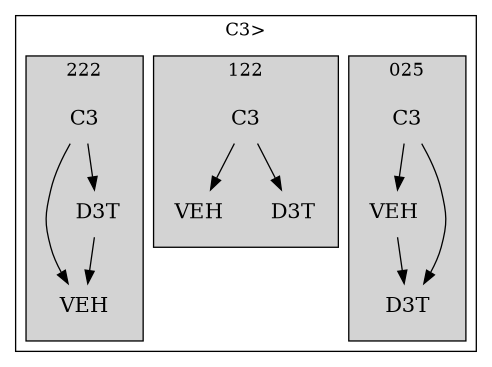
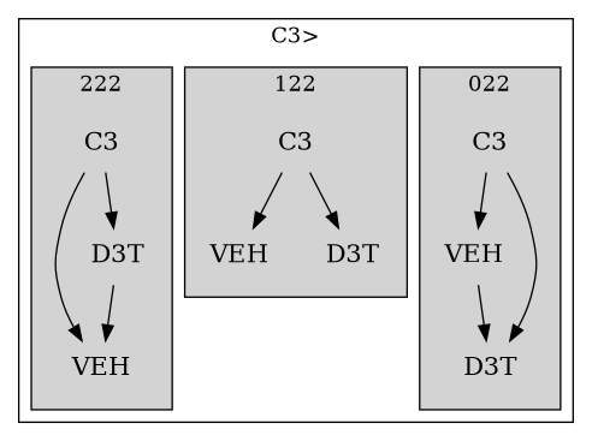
  strict digraph {
    compound=false
    labelloc=t
    node [fontsize=16 shape=plaintext]
    n1 [label=VEH]
    n2 [label=D3T]
    n3 [label=C3]
    n4 [label=VEH]
    n5 [label=D3T]
    n6 [label=C3]
    n7 [label=VEH]
    n8 [label=D3T]
    n9 [label=C3]
    subgraph cluster_1 {
      label="C3>"
      subgraph cluster_2 {
-       label=025
+       label=022
        style=filled
        n1
        n2
        n3
      }
      subgraph cluster_3 {
        label=122
        style=filled
        n4
        n5
        n6
      }
      subgraph cluster_4 {
        label=222
        style=filled
        n7
        n8
        n9
      }
    }
    n1 -> n2
    n3 -> n1
    n3 -> n2
    n6 -> n4
    n6 -> n5
    n8 -> n7
    n9 -> n7
    n9 -> n8
  }
